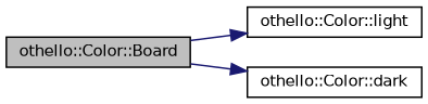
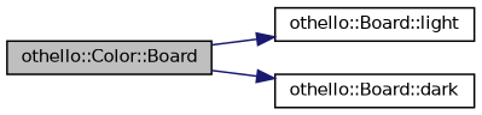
  digraph {
    rankdir=LR
    node [color=black fillcolor=white fontname=Helvetica fontsize=10 shape=record style=filled]
    edge [color=midnightblue fontname=Helvetica fontsize=10 labelfontname=Helvetica labelfontsize=10 style=solid]
    n1 [fillcolor=grey75 fontcolor=black height=0.2 label="othello::Color::Board" width=0.4]
-   n2 [height=0.2 label="othello::Color::light" width=0.4]
-   n3 [height=0.2 label="othello::Color::dark" width=0.4]
+   n2 [height=0.2 label="othello::Board::light" width=0.4]
+   n3 [height=0.2 label="othello::Board::dark" width=0.4]
    n1 -> n2
    n1 -> n3
  }
